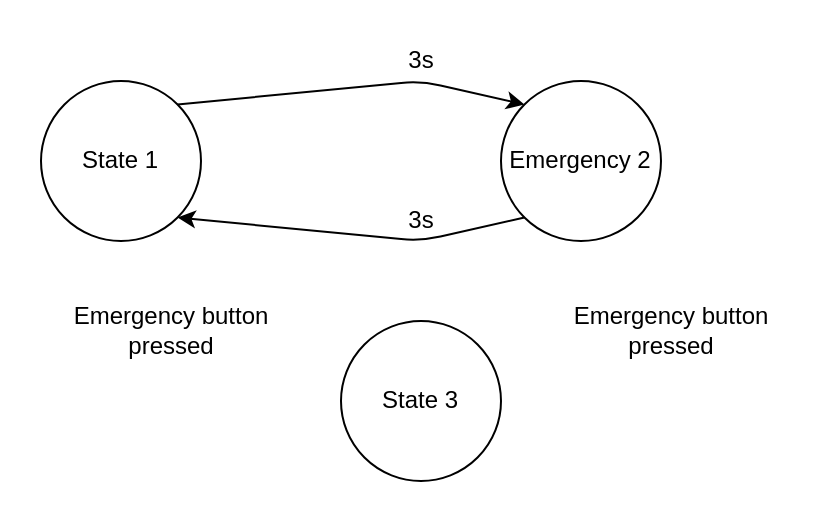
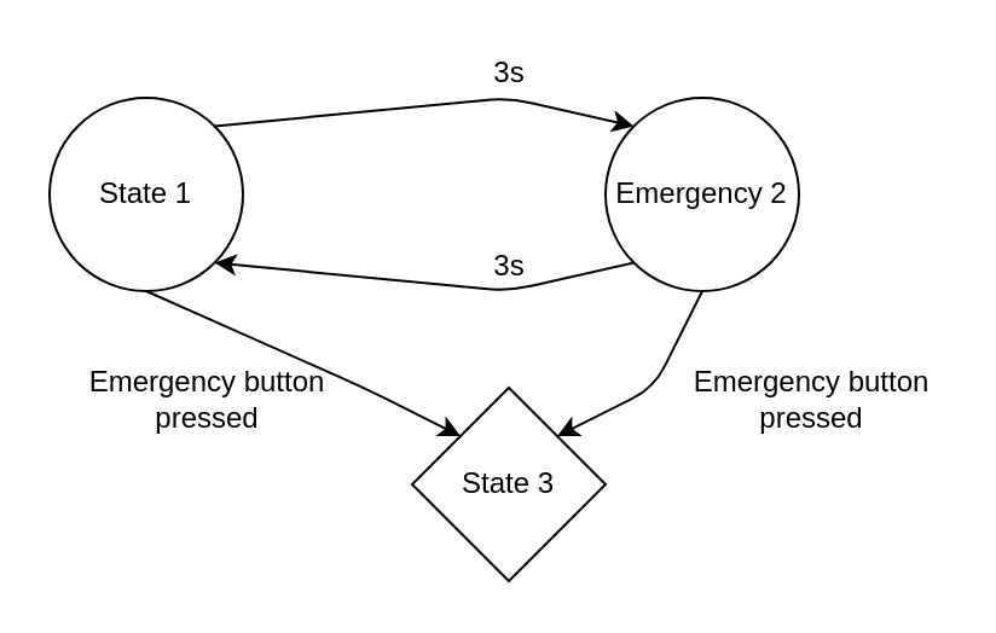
  <mxCell id="0" />
  <mxCell id="1" parent="0" />
  <mxCell id="2" value="State 1" style="ellipse;whiteSpace=wrap;html=1;aspect=fixed;" vertex="1" parent="1"><mxGeometry x="20" y="40" width="80" height="80" as="geometry" /></mxCell>
  <mxCell id="3" value="Emergency 2" style="ellipse;whiteSpace=wrap;html=1;aspect=fixed;" vertex="1" parent="1"><mxGeometry x="250" y="40" width="80" height="80" as="geometry" /></mxCell>
- <mxCell id="4" value="State 3" style="ellipse;whiteSpace=wrap;html=1;aspect=fixed;" vertex="1" parent="1"><mxGeometry x="170" y="160" width="80" height="80" as="geometry" /></mxCell>
+ <mxCell id="4" value="State 3" style="rhombus;whiteSpace=wrap;html=1;aspect=fixed;" vertex="1" parent="1"><mxGeometry x="170" y="160" width="80" height="80" as="geometry" /></mxCell>
  <mxCell id="5" value="" style="endArrow=classic;html=1;exitX=1;exitY=0;exitDx=0;exitDy=0;entryX=0;entryY=0;entryDx=0;entryDy=0;" edge="1" parent="1" source="2" target="3"><mxGeometry width="50" height="50" relative="1" as="geometry"><mxPoint x="360" y="190" as="sourcePoint" /><mxPoint x="410" y="140" as="targetPoint" /><Array as="points"><mxPoint x="210" y="40" /></Array></mxGeometry></mxCell>
  <mxCell id="6" value="" style="endArrow=classic;html=1;exitX=0;exitY=1;exitDx=0;exitDy=0;entryX=1;entryY=1;entryDx=0;entryDy=0;" edge="1" parent="1" source="3" target="2"><mxGeometry width="50" height="50" relative="1" as="geometry"><mxPoint x="271.716" y="61.716" as="sourcePoint" /><mxPoint x="168.284" y="61.716" as="targetPoint" /><Array as="points"><mxPoint x="210" y="120" /></Array></mxGeometry></mxCell>
+ <mxCell id="7" value="" style="endArrow=classic;html=1;exitX=0.5;exitY=1;exitDx=0;exitDy=0;entryX=0;entryY=0;entryDx=0;entryDy=0;" edge="1" parent="1" source="2" target="4"><mxGeometry width="50" height="50" relative="1" as="geometry"><mxPoint x="360" y="190" as="sourcePoint" /><mxPoint x="410" y="140" as="targetPoint" /><Array as="points"><mxPoint x="150" y="160" /></Array></mxGeometry></mxCell>
+ <mxCell id="8" value="" style="endArrow=classic;html=1;exitX=0.5;exitY=1;exitDx=0;exitDy=0;entryX=1;entryY=0;entryDx=0;entryDy=0;" edge="1" parent="1" source="3" target="4"><mxGeometry width="50" height="50" relative="1" as="geometry"><mxPoint x="140" y="130" as="sourcePoint" /><mxPoint x="191.716" y="181.716" as="targetPoint" /><Array as="points"><mxPoint x="270" y="160" /></Array></mxGeometry></mxCell>
  <mxCell id="9" value="3s" style="text;html=1;align=center;verticalAlign=middle;resizable=0;points=[];autosize=1;" vertex="1" parent="1"><mxGeometry x="195" y="20" width="30" height="20" as="geometry" /></mxCell>
  <mxCell id="10" value="3s" style="text;html=1;align=center;verticalAlign=middle;resizable=0;points=[];autosize=1;" vertex="1" parent="1"><mxGeometry x="195" y="100" width="30" height="20" as="geometry" /></mxCell>
  <mxCell id="11" value="Emergency button&lt;br&gt;pressed" style="text;html=1;align=center;verticalAlign=middle;resizable=0;points=[];autosize=1;" vertex="1" parent="1"><mxGeometry x="280" y="150" width="110" height="30" as="geometry" /></mxCell>
  <mxCell id="12" value="Emergency button&lt;br&gt;pressed" style="text;html=1;align=center;verticalAlign=middle;resizable=0;points=[];autosize=1;" vertex="1" parent="1"><mxGeometry x="30" y="150" width="110" height="30" as="geometry" /></mxCell>
